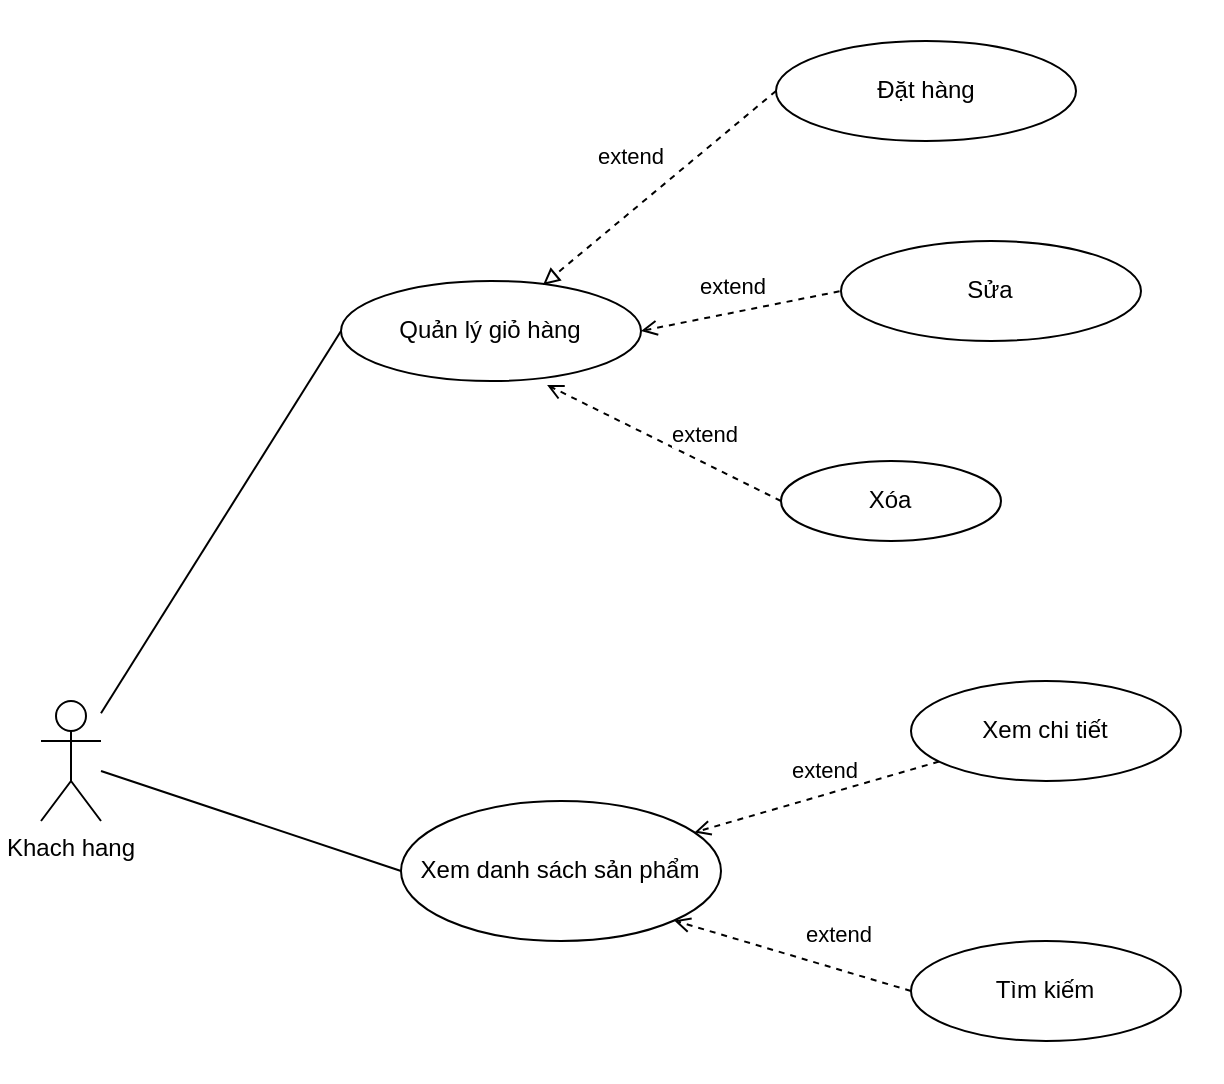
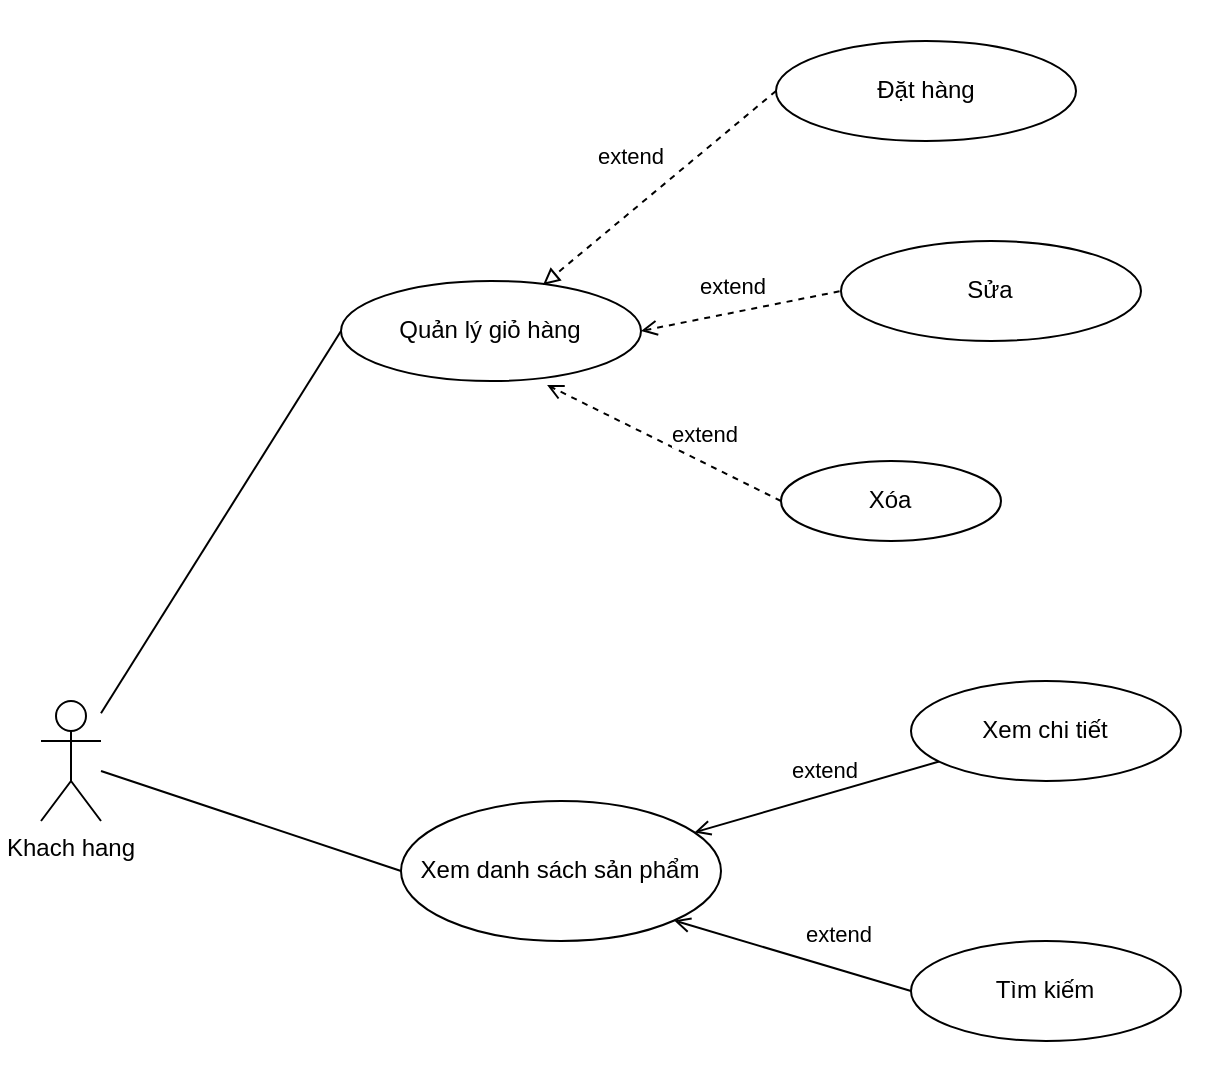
  <mxCell id="0" />
  <mxCell id="1" parent="0" />
  <mxCell id="2" style="rounded=0;orthogonalLoop=1;jettySize=auto;html=1;entryX=0;entryY=0.5;entryDx=0;entryDy=0;endArrow=none;endFill=0;" edge="1" parent="1" source="4" target="7"><mxGeometry relative="1" as="geometry" /></mxCell>
  <mxCell id="3" style="rounded=0;orthogonalLoop=1;jettySize=auto;html=1;entryX=0;entryY=0.5;entryDx=0;entryDy=0;endArrow=none;endFill=0;" edge="1" parent="1" source="4" target="8"><mxGeometry relative="1" as="geometry" /></mxCell>
  <mxCell id="4" value="Khach hang" style="shape=umlActor;verticalLabelPosition=bottom;verticalAlign=top;html=1;outlineConnect=0;" vertex="1" parent="1"><mxGeometry x="20" y="350" width="30" height="60" as="geometry" /></mxCell>
  <mxCell id="5" style="rounded=0;orthogonalLoop=1;jettySize=auto;html=1;entryX=0;entryY=0.5;entryDx=0;entryDy=0;endArrow=none;endFill=0;dashed=1;startArrow=open;startFill=0;exitX=1;exitY=0.5;exitDx=0;exitDy=0;" edge="1" parent="1" source="7" target="9"><mxGeometry relative="1" as="geometry" /></mxCell>
  <mxCell id="6" value="extend" style="edgeLabel;html=1;align=center;verticalAlign=middle;resizable=0;points=[];" vertex="1" connectable="0" parent="5"><mxGeometry x="0.438" y="-4" relative="1" as="geometry"><mxPoint x="-27" y="-12" as="offset" /></mxGeometry></mxCell>
  <mxCell id="7" value="Quản lý giỏ hàng" style="ellipse;whiteSpace=wrap;html=1;" vertex="1" parent="1"><mxGeometry x="170" y="140" width="150" height="50" as="geometry" /></mxCell>
  <mxCell id="8" value="Xem danh sách sản phẩm" style="ellipse;whiteSpace=wrap;html=1;" vertex="1" parent="1"><mxGeometry x="200" y="400" width="160" height="70" as="geometry" /></mxCell>
  <mxCell id="9" value="Sửa" style="ellipse;whiteSpace=wrap;html=1;" vertex="1" parent="1"><mxGeometry x="420" y="120" width="150" height="50" as="geometry" /></mxCell>
  <mxCell id="10" style="rounded=0;orthogonalLoop=1;jettySize=auto;html=1;entryX=0.687;entryY=1.04;entryDx=0;entryDy=0;entryPerimeter=0;endArrow=open;endFill=0;startArrow=none;startFill=0;dashed=1;exitX=0;exitY=0.5;exitDx=0;exitDy=0;" edge="1" parent="1" source="12" target="7"><mxGeometry relative="1" as="geometry" /></mxCell>
  <mxCell id="11" value="extend" style="edgeLabel;html=1;align=center;verticalAlign=middle;resizable=0;points=[];" vertex="1" connectable="0" parent="10"><mxGeometry x="-0.33" relative="1" as="geometry"><mxPoint x="1" y="-14" as="offset" /></mxGeometry></mxCell>
  <mxCell id="12" value="Xóa" style="ellipse;whiteSpace=wrap;html=1;" vertex="1" parent="1"><mxGeometry x="390" y="230" width="110" height="40" as="geometry" /></mxCell>
- <mxCell id="13" style="rounded=0;orthogonalLoop=1;jettySize=auto;html=1;dashed=1;endArrow=open;endFill=0;" edge="1" parent="1" source="15" target="8"><mxGeometry relative="1" as="geometry" /></mxCell>
+ <mxCell id="13" style="rounded=0;orthogonalLoop=1;jettySize=auto;html=1;dashed=0;endArrow=open;endFill=0;" edge="1" parent="1" source="15" target="8"><mxGeometry relative="1" as="geometry" /></mxCell>
  <mxCell id="14" value="extend" style="edgeLabel;html=1;align=center;verticalAlign=middle;resizable=0;points=[];" vertex="1" connectable="0" parent="13"><mxGeometry x="-0.218" y="-4" relative="1" as="geometry"><mxPoint x="-8" y="-6" as="offset" /></mxGeometry></mxCell>
  <mxCell id="15" value="Xem chi tiết" style="ellipse;whiteSpace=wrap;html=1;" vertex="1" parent="1"><mxGeometry x="455" y="340" width="135" height="50" as="geometry" /></mxCell>
  <mxCell id="16" value="Tìm kiếm" style="ellipse;whiteSpace=wrap;html=1;" vertex="1" parent="1"><mxGeometry x="455" y="470" width="135" height="50" as="geometry" /></mxCell>
- <mxCell id="17" style="rounded=0;orthogonalLoop=1;jettySize=auto;html=1;entryX=1;entryY=1;entryDx=0;entryDy=0;dashed=1;endArrow=open;endFill=0;exitX=0;exitY=0.5;exitDx=0;exitDy=0;" edge="1" parent="1" source="16" target="8"><mxGeometry relative="1" as="geometry"><mxPoint x="465" y="435" as="sourcePoint" /><mxPoint x="370" y="435" as="targetPoint" /></mxGeometry></mxCell>
+ <mxCell id="17" style="rounded=0;orthogonalLoop=1;jettySize=auto;html=1;entryX=1;entryY=1;entryDx=0;entryDy=0;dashed=0;endArrow=open;endFill=0;exitX=0;exitY=0.5;exitDx=0;exitDy=0;" edge="1" parent="1" source="16" target="8"><mxGeometry relative="1" as="geometry"><mxPoint x="465" y="435" as="sourcePoint" /><mxPoint x="370" y="435" as="targetPoint" /></mxGeometry></mxCell>
  <mxCell id="18" value="extend" style="edgeLabel;html=1;align=center;verticalAlign=middle;resizable=0;points=[];" vertex="1" connectable="0" parent="17"><mxGeometry x="-0.218" y="-4" relative="1" as="geometry"><mxPoint x="8" y="-11" as="offset" /></mxGeometry></mxCell>
  <mxCell id="19" style="rounded=0;orthogonalLoop=1;jettySize=auto;html=1;entryX=0.673;entryY=0.04;entryDx=0;entryDy=0;entryPerimeter=0;endArrow=block;endFill=0;dashed=1;exitX=0;exitY=0.5;exitDx=0;exitDy=0;" edge="1" parent="1" source="20" target="7"><mxGeometry relative="1" as="geometry" /></mxCell>
  <mxCell id="20" value="Đặt hàng" style="ellipse;whiteSpace=wrap;html=1;" vertex="1" parent="1"><mxGeometry x="387.5" y="20" width="150" height="50" as="geometry" /></mxCell>
  <mxCell id="21" value="extend" style="edgeLabel;html=1;align=center;verticalAlign=middle;resizable=0;points=[];" vertex="1" connectable="0" parent="1"><mxGeometry x="349.997" y="139.997" as="geometry"><mxPoint x="-35" y="-62" as="offset" /></mxGeometry></mxCell>
